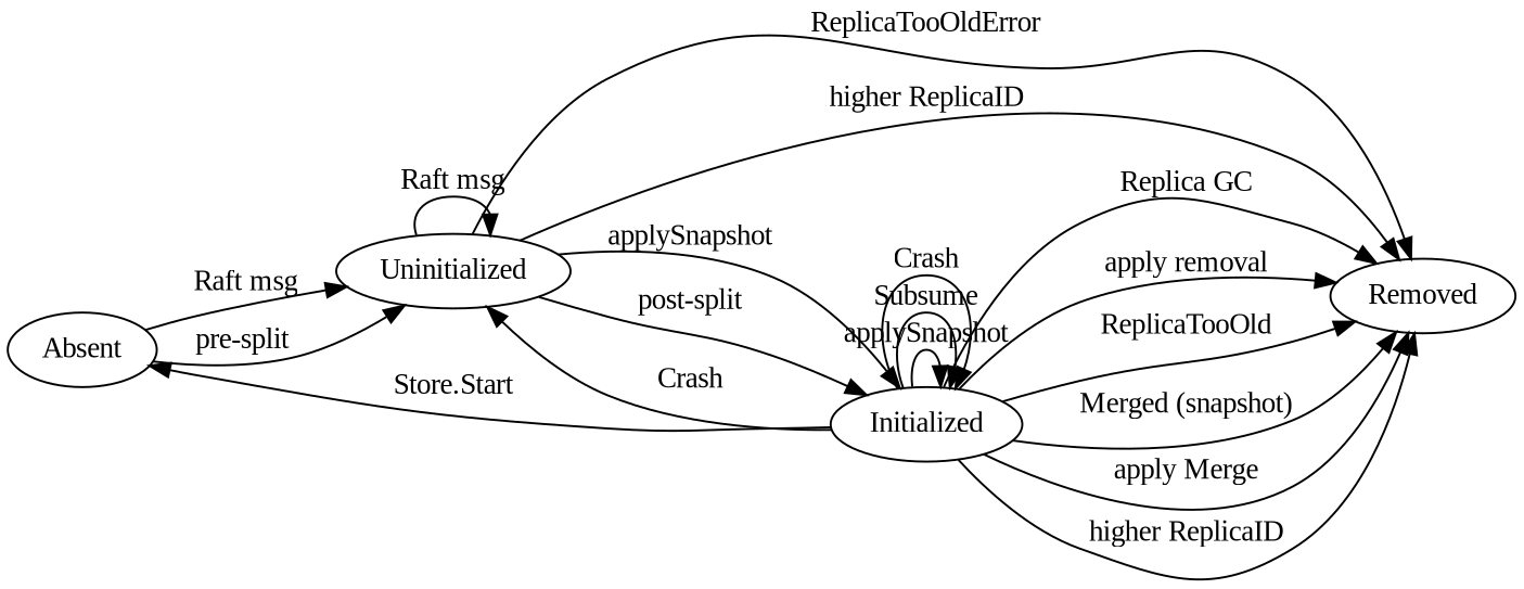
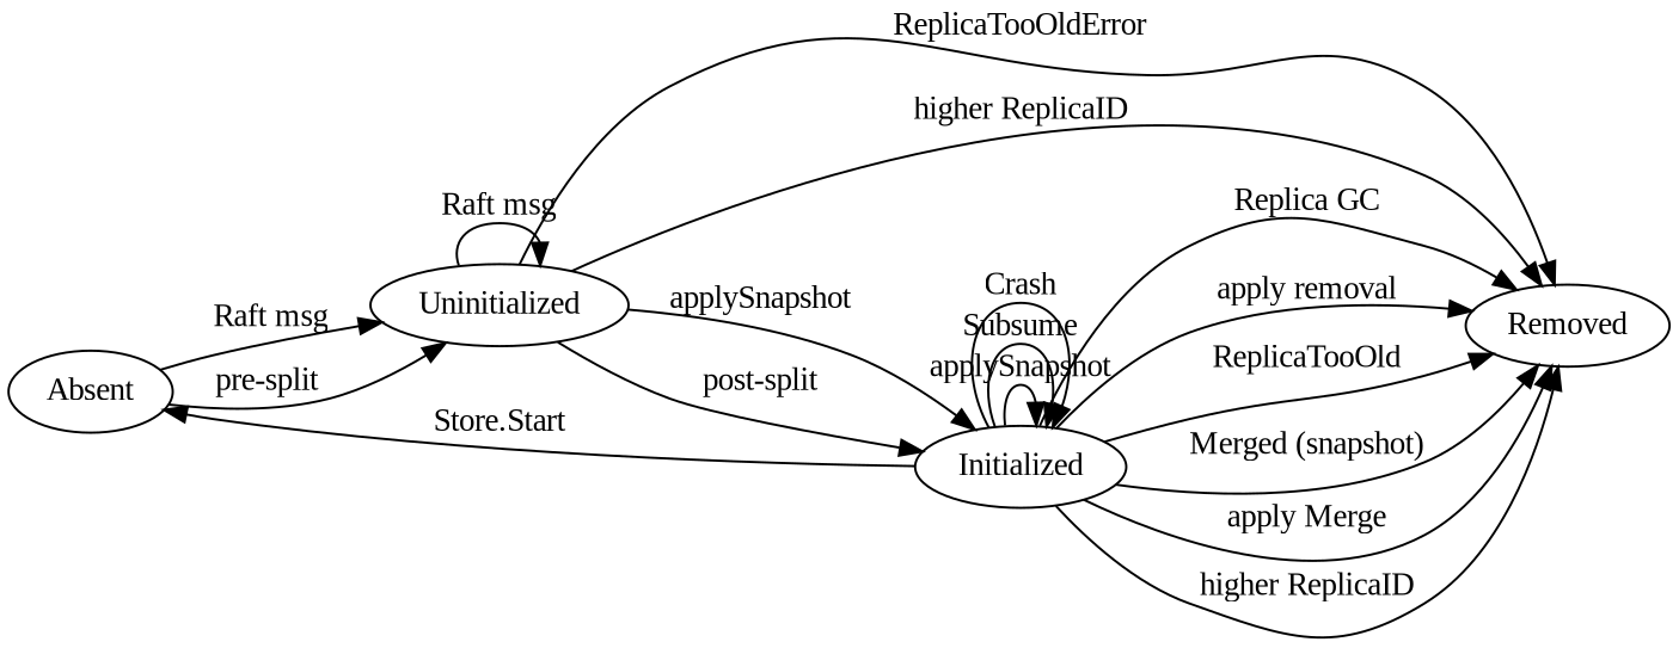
  digraph {
    fontname="Liberation Serif"
    rankdir=LR
    node [fontname="Liberation Serif"]
    edge [fontname="Liberation Serif"]
    Absent
    Uninitialized
    Initialized
    Removed
    Absent -> Uninitialized [label="Raft msg"]
    Absent -> Uninitialized [label="pre-split "]
    Uninitialized -> Uninitialized [label="Raft msg"]
    Uninitialized -> Initialized [label=applySnapshot]
    Uninitialized -> Initialized [label="post-split"]
    Uninitialized -> Removed [label=ReplicaTooOldError]
    Uninitialized -> Removed [label="higher ReplicaID"]
    Initialized -> Absent [label="Store.Start"]
-   Initialized -> Uninitialized [label=Crash]
    Initialized -> Initialized [label=applySnapshot]
    Initialized -> Initialized [label=Subsume]
    Initialized -> Initialized [label=Crash]
    Initialized -> Removed [label="Replica GC"]
    Initialized -> Removed [label="apply removal"]
    Initialized -> Removed [label=ReplicaTooOld]
    Initialized -> Removed [label="Merged (snapshot)"]
    Initialized -> Removed [label="apply Merge"]
    Initialized -> Removed [label="higher ReplicaID"]
  }
